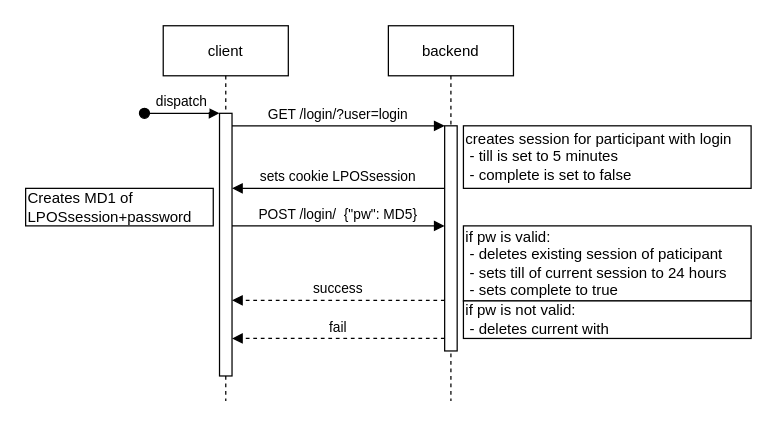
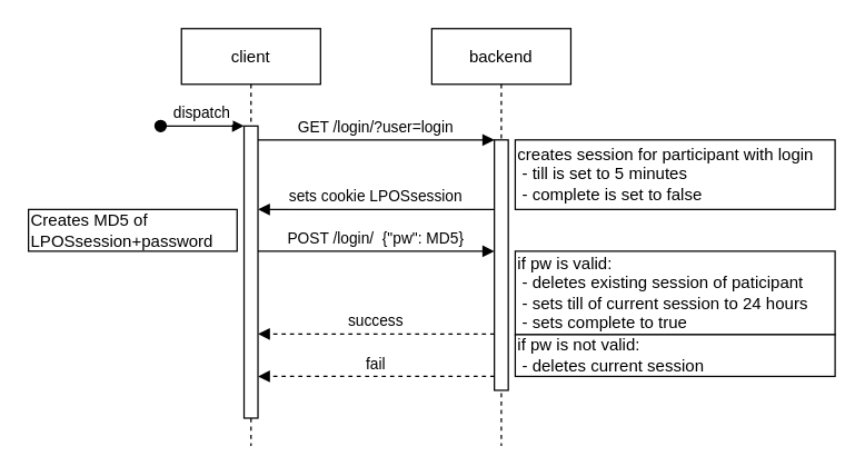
  <mxCell id="0" />
  <mxCell id="1" parent="0" />
  <mxCell id="2" value="client" style="shape=umlLifeline;perimeter=lifelinePerimeter;container=1;collapsible=0;recursiveResize=0;rounded=0;shadow=0;strokeWidth=1;" parent="1" vertex="1"><mxGeometry x="130" y="20" width="100" height="300" as="geometry" /></mxCell>
  <mxCell id="3" value="" style="points=[];perimeter=orthogonalPerimeter;rounded=0;shadow=0;strokeWidth=1;" parent="2" vertex="1"><mxGeometry x="45" y="70" width="10" height="210" as="geometry" /></mxCell>
  <mxCell id="4" value="dispatch" style="verticalAlign=bottom;startArrow=oval;endArrow=block;startSize=8;shadow=0;strokeWidth=1;" parent="2" target="3" edge="1"><mxGeometry relative="1" as="geometry"><mxPoint x="-15" y="70" as="sourcePoint" /></mxGeometry></mxCell>
  <mxCell id="5" value="backend" style="shape=umlLifeline;perimeter=lifelinePerimeter;container=1;collapsible=0;recursiveResize=0;rounded=0;shadow=0;strokeWidth=1;" parent="1" vertex="1"><mxGeometry x="310" y="20" width="100" height="300" as="geometry" /></mxCell>
  <mxCell id="6" value="" style="points=[];perimeter=orthogonalPerimeter;rounded=0;shadow=0;strokeWidth=1;" parent="5" vertex="1"><mxGeometry x="45" y="80" width="10" height="180" as="geometry" /></mxCell>
  <mxCell id="7" value="GET /login/?user=login" style="verticalAlign=bottom;endArrow=block;entryX=0;entryY=0;shadow=0;strokeWidth=1;" parent="1" source="3" target="6" edge="1"><mxGeometry relative="1" as="geometry"><mxPoint x="285" y="100" as="sourcePoint" /></mxGeometry></mxCell>
  <mxCell id="8" value="sets cookie LPOSsession" style="verticalAlign=bottom;endArrow=block;shadow=0;strokeWidth=1;" parent="1" source="6" target="3" edge="1"><mxGeometry relative="1" as="geometry"><mxPoint x="350" y="140" as="sourcePoint" /><mxPoint x="190" y="150" as="targetPoint" /><Array as="points"><mxPoint x="290" y="150" /></Array></mxGeometry></mxCell>
  <mxCell id="9" value="creates session for participant with login&lt;br&gt;&amp;nbsp;- till is set to 5 minutes&lt;br&gt;&amp;nbsp;- complete is set to false" style="rounded=0;whiteSpace=wrap;html=1;align=left;autosize=1;" parent="1" vertex="1"><mxGeometry x="370" y="100" width="230" height="50" as="geometry" /></mxCell>
- <mxCell id="10" value="Creates MD1 of&lt;br&gt;LPOSsession+password" style="rounded=0;whiteSpace=wrap;html=1;align=left;autosize=1;" parent="1" vertex="1"><mxGeometry x="20" y="150" width="150" height="30" as="geometry" /></mxCell>
+ <mxCell id="10" value="Creates MD5 of&lt;br&gt;LPOSsession+password" style="rounded=0;whiteSpace=wrap;html=1;align=left;autosize=1;" parent="1" vertex="1"><mxGeometry x="20" y="150" width="150" height="30" as="geometry" /></mxCell>
  <mxCell id="11" value="POST /login/  {&quot;pw&quot;: MD5}" style="verticalAlign=bottom;endArrow=block;entryX=0;entryY=0;shadow=0;strokeWidth=1;" parent="1" edge="1"><mxGeometry relative="1" as="geometry"><mxPoint x="185" y="180" as="sourcePoint" /><mxPoint x="355" y="180" as="targetPoint" /></mxGeometry></mxCell>
  <mxCell id="12" value="if pw is valid:&lt;br&gt;&amp;nbsp;- deletes existing session of paticipant&lt;br&gt;&amp;nbsp;- sets till of current session to 24 hours&lt;br&gt;&amp;nbsp;- sets complete to true" style="rounded=0;whiteSpace=wrap;html=1;align=left;autosize=0;" parent="1" vertex="1"><mxGeometry x="370" y="180" width="230" height="60" as="geometry" /></mxCell>
  <mxCell id="13" value="success" style="verticalAlign=bottom;endArrow=block;shadow=0;strokeWidth=1;dashed=1;" parent="1" edge="1"><mxGeometry relative="1" as="geometry"><mxPoint x="355" y="239.52" as="sourcePoint" /><mxPoint x="185" y="239.52" as="targetPoint" /><Array as="points"><mxPoint x="290" y="239.52" /></Array></mxGeometry></mxCell>
- <mxCell id="14" value="if pw is not valid:&lt;br&gt;&amp;nbsp;- deletes current with" style="rounded=0;whiteSpace=wrap;html=1;align=left;autosize=0;" parent="1" vertex="1"><mxGeometry x="370" y="240" width="230" height="30" as="geometry" /></mxCell>
+ <mxCell id="14" value="if pw is not valid:&lt;br&gt;&amp;nbsp;- deletes current session" style="rounded=0;whiteSpace=wrap;html=1;align=left;autosize=0;" parent="1" vertex="1"><mxGeometry x="370" y="240" width="230" height="30" as="geometry" /></mxCell>
  <mxCell id="15" value="fail" style="verticalAlign=bottom;endArrow=block;shadow=0;strokeWidth=1;dashed=1;" parent="1" edge="1"><mxGeometry relative="1" as="geometry"><mxPoint x="355" y="270" as="sourcePoint" /><mxPoint x="185" y="270" as="targetPoint" /><Array as="points"><mxPoint x="290" y="270" /></Array></mxGeometry></mxCell>
